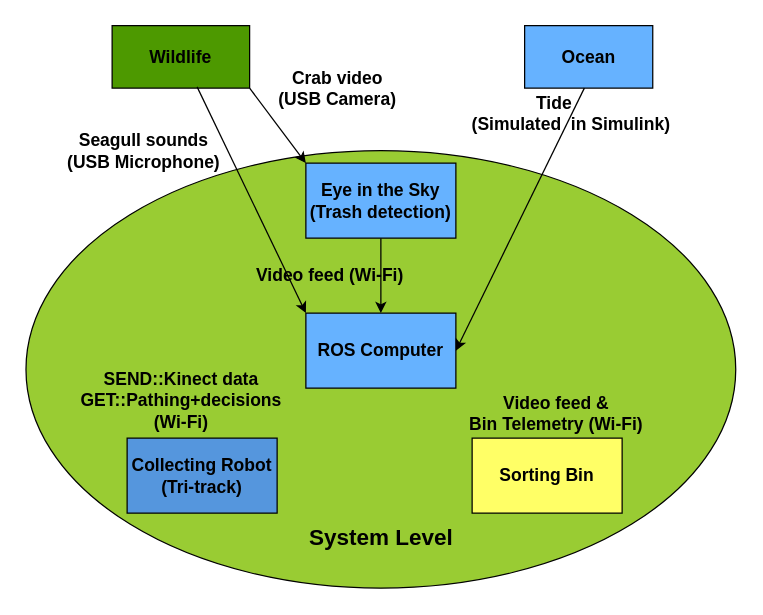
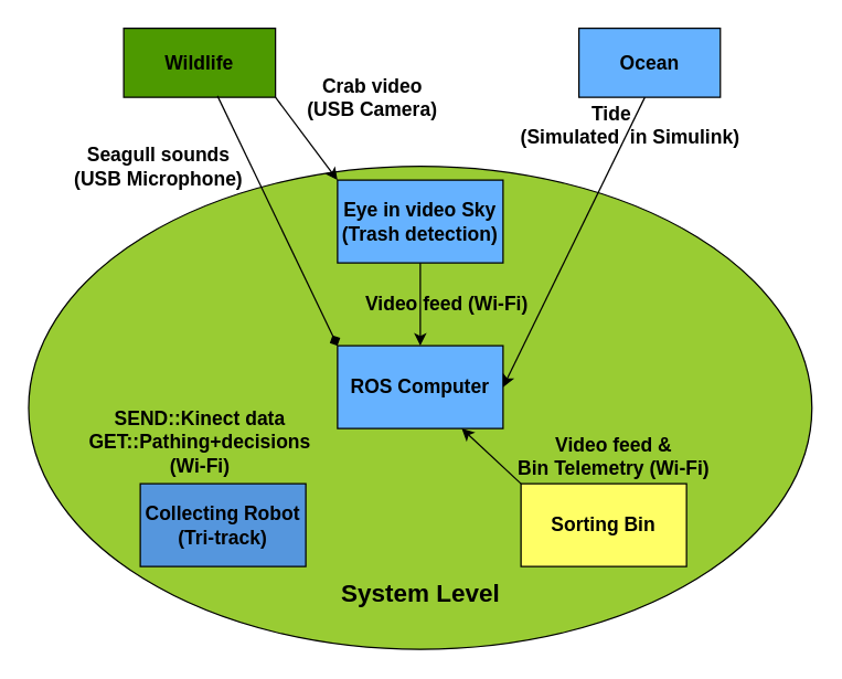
  <mxCell id="0" />
  <mxCell id="1" parent="0" />
  <mxCell id="2" value="" style="ellipse;whiteSpace=wrap;html=1;fillColor=#99CC33;" parent="1" vertex="1"><mxGeometry x="20.09" y="120" width="567.81" height="350" as="geometry" /></mxCell>
  <mxCell id="3" value="" style="edgeStyle=orthogonalEdgeStyle;rounded=0;orthogonalLoop=1;jettySize=auto;html=1;" edge="1" parent="1" source="4" target="9"><mxGeometry relative="1" as="geometry" /></mxCell>
- <mxCell id="4" value="&lt;b&gt;&lt;font style=&quot;font-size: 14px&quot;&gt;Eye in the Sky&lt;br&gt;(Trash detection)&lt;/font&gt;&lt;/b&gt;" style="rounded=0;whiteSpace=wrap;html=1;fillColor=#66B2FF;" parent="1" vertex="1"><mxGeometry x="244" y="130" width="120" height="60" as="geometry" /></mxCell>
+ <mxCell id="4" value="&lt;b&gt;&lt;font style=&quot;font-size: 14px&quot;&gt;Eye in video Sky&lt;br&gt;(Trash detection)&lt;/font&gt;&lt;/b&gt;" style="rounded=0;whiteSpace=wrap;html=1;fillColor=#66B2FF;" parent="1" vertex="1"><mxGeometry x="244" y="130" width="120" height="60" as="geometry" /></mxCell>
  <mxCell id="5" value="&lt;b&gt;&lt;font style=&quot;font-size: 14px&quot;&gt;Collecting Robot&lt;br&gt;(Tri-track)&lt;/font&gt;&lt;/b&gt;" style="rounded=0;whiteSpace=wrap;html=1;fillColor=#5596Dd;" parent="1" vertex="1"><mxGeometry x="101" y="350" width="120" height="60" as="geometry" /></mxCell>
  <mxCell id="6" value="&lt;b&gt;&lt;font style=&quot;font-size: 14px&quot;&gt;Sorting Bin&lt;/font&gt;&lt;/b&gt;" style="rounded=0;whiteSpace=wrap;html=1;fillColor=#FFFF66;" parent="1" vertex="1"><mxGeometry x="377" y="350" width="120" height="60" as="geometry" /></mxCell>
  <mxCell id="7" value="&lt;b&gt;&lt;font style=&quot;font-size: 14px&quot;&gt;Wildlife&lt;/font&gt;&lt;/b&gt;" style="rounded=0;whiteSpace=wrap;html=1;fillColor=#4D9900;" parent="1" vertex="1"><mxGeometry x="89" y="20" width="110" height="50" as="geometry" /></mxCell>
  <mxCell id="8" value="&lt;b&gt;&lt;font style=&quot;font-size: 14px&quot;&gt;Ocean&lt;/font&gt;&lt;/b&gt;" style="rounded=0;whiteSpace=wrap;html=1;fillColor=#66B2FF;" parent="1" vertex="1"><mxGeometry x="419" y="20" width="102.5" height="50" as="geometry" /></mxCell>
  <mxCell id="9" value="&lt;b&gt;&lt;font style=&quot;font-size: 14px&quot;&gt;ROS Computer&lt;br&gt;&lt;/font&gt;&lt;/b&gt;" style="rounded=0;whiteSpace=wrap;html=1;fillColor=#66B2FF;" parent="1" vertex="1"><mxGeometry x="244" y="250" width="120" height="60" as="geometry" /></mxCell>
- <mxCell id="10" value="&lt;b&gt;&lt;font style=&quot;font-size: 14px&quot;&gt;Video feed (Wi-Fi)&lt;/font&gt;&lt;/b&gt;" style="text;html=1;align=center;verticalAlign=middle;resizable=0;points=[];autosize=1;" parent="1" vertex="1"><mxGeometry x="197.5" y="210" width="130" height="20" as="geometry" /></mxCell>
+ <mxCell id="10" value="&lt;b&gt;&lt;font style=&quot;font-size: 14px&quot;&gt;Video feed (Wi-Fi)&lt;/font&gt;&lt;/b&gt;" style="text;html=1;align=center;verticalAlign=middle;resizable=0;points=[];autosize=1;" parent="1" vertex="1"><mxGeometry x="257.5" y="210" width="130" height="20" as="geometry" /></mxCell>
  <mxCell id="11" value="&lt;b&gt;&lt;font style=&quot;font-size: 14px&quot;&gt;Video feed &amp;amp;&lt;br&gt;Bin Telemetry (Wi-Fi)&lt;/font&gt;&lt;/b&gt;" style="text;html=1;align=center;verticalAlign=middle;resizable=0;points=[];autosize=1;" parent="1" vertex="1"><mxGeometry x="369" y="310" width="150" height="40" as="geometry" /></mxCell>
  <mxCell id="12" value="&lt;b&gt;&lt;font style=&quot;font-size: 14px&quot;&gt;SEND::Kinect data&lt;br&gt;&lt;/font&gt;&lt;/b&gt;&lt;b style=&quot;white-space: normal&quot;&gt;&lt;font style=&quot;font-size: 14px&quot;&gt;GET::Pathing+decisions&lt;br&gt;&lt;/font&gt;&lt;/b&gt;&lt;b&gt;&lt;font style=&quot;font-size: 14px&quot;&gt;(Wi-Fi)&lt;/font&gt;&lt;/b&gt;&lt;b&gt;&lt;font style=&quot;font-size: 14px&quot;&gt;&lt;br&gt;&lt;/font&gt;&lt;/b&gt;" style="text;html=1;align=center;verticalAlign=middle;resizable=0;points=[];autosize=1;" parent="1" vertex="1"><mxGeometry x="54" y="295" width="180" height="50" as="geometry" /></mxCell>
  <mxCell id="13" value="&lt;b&gt;&lt;font style=&quot;font-size: 14px&quot;&gt;Crab video&lt;br&gt;(&lt;/font&gt;&lt;/b&gt;&lt;b&gt;&lt;font style=&quot;font-size: 14px&quot;&gt;USB Camera&lt;/font&gt;&lt;/b&gt;&lt;b&gt;&lt;font style=&quot;font-size: 14px&quot;&gt;)&lt;/font&gt;&lt;/b&gt;&lt;b&gt;&lt;font style=&quot;font-size: 14px&quot;&gt;&lt;br&gt;&lt;/font&gt;&lt;/b&gt;" style="text;html=1;align=center;verticalAlign=middle;resizable=0;points=[];autosize=1;" parent="1" vertex="1"><mxGeometry x="214" y="50" width="110" height="40" as="geometry" /></mxCell>
  <mxCell id="14" value="&lt;b&gt;&lt;font style=&quot;font-size: 18px&quot;&gt;System Level&lt;/font&gt;&lt;/b&gt;" style="text;html=1;align=center;verticalAlign=middle;resizable=0;points=[];autosize=1;" parent="1" vertex="1"><mxGeometry x="239" y="420" width="130" height="20" as="geometry" /></mxCell>
  <mxCell id="15" value="" style="endArrow=classic;html=1;fillColor=none;entryX=0;entryY=0;entryDx=0;entryDy=0;exitX=1;exitY=1;exitDx=0;exitDy=0;" parent="1" source="7" target="4" edge="1"><mxGeometry width="50" height="50" relative="1" as="geometry"><mxPoint x="-21" y="580" as="sourcePoint" /><mxPoint x="29" y="530" as="targetPoint" /></mxGeometry></mxCell>
  <mxCell id="16" value="" style="endArrow=classic;html=1;fillColor=none;entryX=1;entryY=0.5;entryDx=0;entryDy=0;exitX=0.571;exitY=0;exitDx=0;exitDy=0;exitPerimeter=0;" parent="1" source="17" target="9" edge="1"><mxGeometry width="50" height="50" relative="1" as="geometry"><mxPoint x="209" y="80" as="sourcePoint" /><mxPoint x="254" y="140" as="targetPoint" /></mxGeometry></mxCell>
  <mxCell id="17" value="&lt;b&gt;&lt;font style=&quot;font-size: 14px&quot;&gt;Tide&amp;nbsp; &amp;nbsp; &amp;nbsp;&amp;nbsp;&lt;br&gt;&amp;nbsp;(Simulated&amp;nbsp; in Simulink&lt;/font&gt;&lt;/b&gt;&lt;b&gt;&lt;font style=&quot;font-size: 14px&quot;&gt;)&lt;/font&gt;&lt;/b&gt;&lt;b&gt;&lt;font style=&quot;font-size: 14px&quot;&gt;&lt;br&gt;&lt;/font&gt;&lt;/b&gt;" style="text;html=1;align=center;verticalAlign=middle;resizable=0;points=[];autosize=1;" parent="1" vertex="1"><mxGeometry x="364" y="70" width="180" height="40" as="geometry" /></mxCell>
- <mxCell id="18" value="" style="endArrow=classic;html=1;fillColor=none;exitX=0.618;exitY=0.98;exitDx=0;exitDy=0;exitPerimeter=0;entryX=0;entryY=0;entryDx=0;entryDy=0;" edge="1" parent="1" source="7" target="9"><mxGeometry width="50" height="50" relative="1" as="geometry"><mxPoint x="163" y="100" as="sourcePoint" /><mxPoint x="214" y="150" as="targetPoint" /></mxGeometry></mxCell>
+ <mxCell id="18" value="" style="endArrow=diamond;html=1;fillColor=none;exitX=0.618;exitY=0.98;exitDx=0;exitDy=0;exitPerimeter=0;entryX=0;entryY=0;entryDx=0;entryDy=0;" edge="1" parent="1" source="7" target="9"><mxGeometry width="50" height="50" relative="1" as="geometry"><mxPoint x="163" y="100" as="sourcePoint" /><mxPoint x="214" y="150" as="targetPoint" /></mxGeometry></mxCell>
  <mxCell id="19" value="&lt;b&gt;&lt;font style=&quot;font-size: 14px&quot;&gt;Seagull sounds&lt;br&gt;(&lt;/font&gt;&lt;/b&gt;&lt;b&gt;&lt;font style=&quot;font-size: 14px&quot;&gt;USB Microphone&lt;/font&gt;&lt;/b&gt;&lt;b&gt;&lt;font style=&quot;font-size: 14px&quot;&gt;)&lt;br&gt;&lt;/font&gt;&lt;/b&gt;" style="text;html=1;align=center;verticalAlign=middle;resizable=0;points=[];autosize=1;" vertex="1" parent="1"><mxGeometry x="44" y="100" width="140" height="40" as="geometry" /></mxCell>
+ <mxCell id="20" value="" style="endArrow=classic;html=1;entryX=0.75;entryY=1;entryDx=0;entryDy=0;exitX=0;exitY=0;exitDx=0;exitDy=0;" edge="1" parent="1" source="6" target="9"><mxGeometry width="50" height="50" relative="1" as="geometry"><mxPoint x="294" y="380" as="sourcePoint" /><mxPoint x="344" y="330" as="targetPoint" /></mxGeometry></mxCell>
